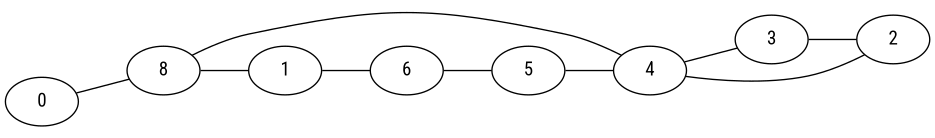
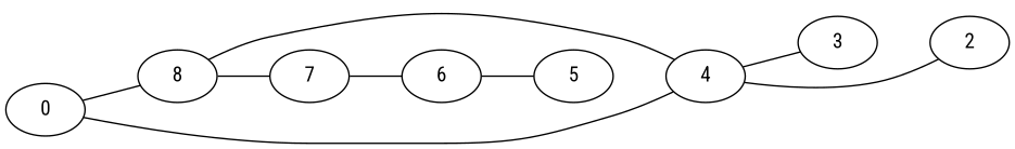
  graph {
    fontname="Roboto Condensed"
    rankdir=LR
    node [fontname="Roboto Condensed"]
    edge [fontname="Roboto Condensed" weight=1]
    0
    8
    4
-   7 [label=1]
+   7
    5
    2
    3
    6
    0 -- 8
    8 -- 4
    8 -- 7 [weight=0.5]
    4 -- 3 [weight=2]
    7 -- 6 [weight=0.5]
-   5 -- 4
+   0 -- 4
    2 -- 4 [weight=2]
-   3 -- 2 [weight=9]
    6 -- 5
  }
